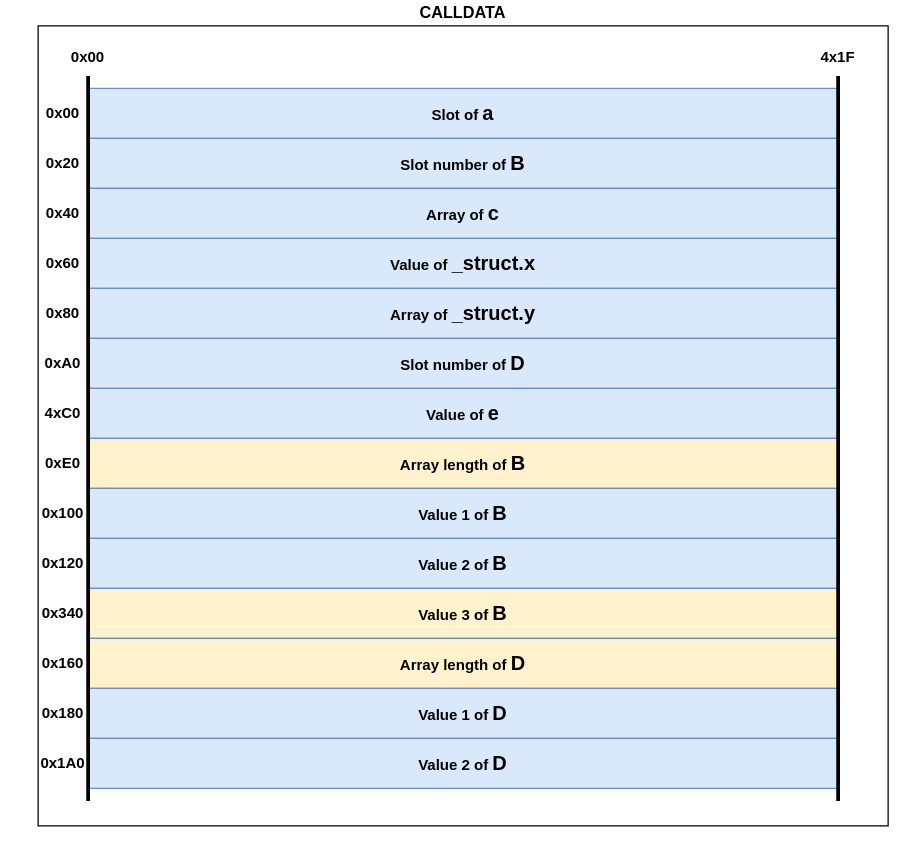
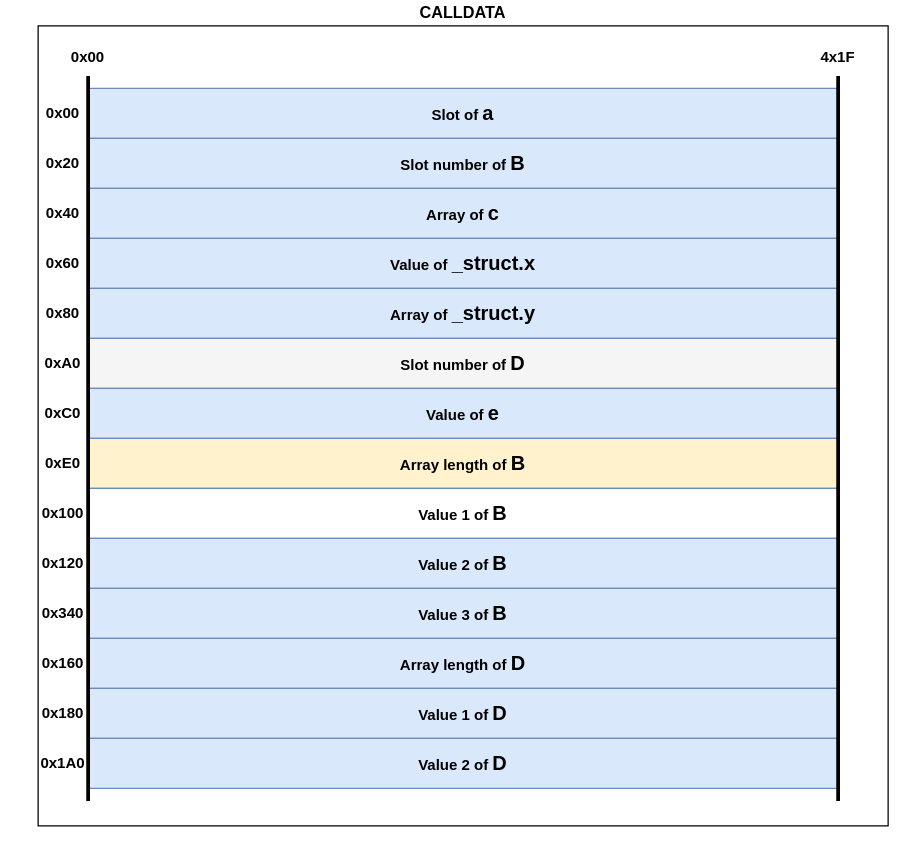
  <mxCell id="0" />
  <mxCell id="1" parent="0" />
  <mxCell id="2" value="&lt;b&gt;&lt;font style=&quot;font-size: 13px;&quot;&gt;CALLDATA&lt;/font&gt;&lt;/b&gt;" style="rounded=0;whiteSpace=wrap;html=1;labelPosition=center;verticalLabelPosition=top;align=center;verticalAlign=bottom;" vertex="1" parent="1"><mxGeometry x="30" y="20" width="680" height="640" as="geometry" /></mxCell>
  <mxCell id="3" value="&lt;b&gt;Slot of &lt;font style=&quot;font-size: 16px;&quot;&gt;a&lt;/font&gt;&lt;/b&gt;" style="rounded=0;whiteSpace=wrap;html=1;fillColor=#dae8fc;strokeColor=#6c8ebf;" vertex="1" parent="1"><mxGeometry x="70" y="70" width="600" height="40" as="geometry" /></mxCell>
  <mxCell id="4" value="&lt;b&gt;Slot number of &lt;font style=&quot;font-size: 16px;&quot;&gt;B&lt;/font&gt;&lt;/b&gt;" style="rounded=0;whiteSpace=wrap;html=1;fillColor=#dae8fc;strokeColor=#6c8ebf;" vertex="1" parent="1"><mxGeometry x="70" y="110" width="600" height="40" as="geometry" /></mxCell>
  <mxCell id="5" value="&lt;b&gt;Array of &lt;font style=&quot;font-size: 16px;&quot;&gt;c&lt;/font&gt;&lt;/b&gt;" style="rounded=0;whiteSpace=wrap;html=1;fillColor=#dae8fc;strokeColor=#6c8ebf;" vertex="1" parent="1"><mxGeometry x="70" y="150" width="600" height="40" as="geometry" /></mxCell>
  <mxCell id="6" value="&lt;b&gt;Value of &lt;font style=&quot;font-size: 16px;&quot;&gt;_struct.x&lt;/font&gt;&lt;/b&gt;" style="rounded=0;whiteSpace=wrap;html=1;fillColor=#dae8fc;strokeColor=#6c8ebf;" vertex="1" parent="1"><mxGeometry x="70" y="190" width="600" height="40" as="geometry" /></mxCell>
  <mxCell id="7" value="0x00" style="text;html=1;strokeColor=none;fillColor=none;align=center;verticalAlign=middle;whiteSpace=wrap;rounded=0;fontStyle=1" vertex="1" parent="1"><mxGeometry x="40" y="30" width="60" height="30" as="geometry" /></mxCell>
  <mxCell id="8" value="4x1F" style="text;html=1;strokeColor=none;fillColor=none;align=center;verticalAlign=middle;whiteSpace=wrap;rounded=0;fontStyle=1" vertex="1" parent="1"><mxGeometry x="640" y="30" width="60" height="30" as="geometry" /></mxCell>
  <mxCell id="9" value="0x00" style="text;html=1;strokeColor=none;fillColor=none;align=center;verticalAlign=middle;whiteSpace=wrap;rounded=0;fontStyle=1" vertex="1" parent="1"><mxGeometry x="20" y="75" width="60" height="30" as="geometry" /></mxCell>
  <mxCell id="10" value="0x20" style="text;html=1;strokeColor=none;fillColor=none;align=center;verticalAlign=middle;whiteSpace=wrap;rounded=0;fontStyle=1" vertex="1" parent="1"><mxGeometry x="20" y="115" width="60" height="30" as="geometry" /></mxCell>
  <mxCell id="11" value="0x40" style="text;html=1;strokeColor=none;fillColor=none;align=center;verticalAlign=middle;whiteSpace=wrap;rounded=0;fontStyle=1" vertex="1" parent="1"><mxGeometry x="20" y="155" width="60" height="30" as="geometry" /></mxCell>
  <mxCell id="12" value="0x60" style="text;html=1;strokeColor=none;fillColor=none;align=center;verticalAlign=middle;whiteSpace=wrap;rounded=0;fontStyle=1" vertex="1" parent="1"><mxGeometry x="20" y="195" width="60" height="30" as="geometry" /></mxCell>
  <mxCell id="13" value="&lt;b&gt;Array of &lt;font style=&quot;font-size: 16px;&quot;&gt;_struct.y&lt;/font&gt;&lt;/b&gt;" style="rounded=0;whiteSpace=wrap;html=1;fillColor=#dae8fc;strokeColor=#6c8ebf;" vertex="1" parent="1"><mxGeometry x="70" y="230" width="600" height="40" as="geometry" /></mxCell>
- <mxCell id="14" value="&lt;b style=&quot;border-color: var(--border-color);&quot;&gt;Slot number of &lt;span style=&quot;font-size: 16px;&quot;&gt;D&lt;/span&gt;&lt;/b&gt;" style="rounded=0;whiteSpace=wrap;html=1;fillColor=#dae8fc;strokeColor=#6c8ebf;" vertex="1" parent="1"><mxGeometry x="70" y="270" width="600" height="40" as="geometry" /></mxCell>
+ <mxCell id="14" value="&lt;b style=&quot;border-color: var(--border-color);&quot;&gt;Slot number of &lt;span style=&quot;font-size: 16px;&quot;&gt;D&lt;/span&gt;&lt;/b&gt;" style="rounded=0;whiteSpace=wrap;html=1;fillColor=#f5f5f5;strokeColor=#6c8ebf;" vertex="1" parent="1"><mxGeometry x="70" y="270" width="600" height="40" as="geometry" /></mxCell>
  <mxCell id="15" value="&lt;b&gt;Value of &lt;span style=&quot;font-size: 16px;&quot;&gt;e&lt;/span&gt;&lt;/b&gt;" style="rounded=0;whiteSpace=wrap;html=1;fillColor=#dae8fc;strokeColor=#6c8ebf;" vertex="1" parent="1"><mxGeometry x="70" y="310" width="600" height="40" as="geometry" /></mxCell>
  <mxCell id="16" value="&lt;b&gt;Array length of&amp;nbsp;&lt;font style=&quot;font-size: 16px;&quot;&gt;B&lt;/font&gt;&lt;/b&gt;" style="rounded=0;whiteSpace=wrap;html=1;fillColor=#fff2cc;strokeColor=#6c8ebf;" vertex="1" parent="1"><mxGeometry x="70" y="350" width="600" height="40" as="geometry" /></mxCell>
- <mxCell id="17" value="&lt;b&gt;Value 1 of&amp;nbsp;&lt;font style=&quot;font-size: 16px;&quot;&gt;B&lt;/font&gt;&lt;/b&gt;" style="rounded=0;whiteSpace=wrap;html=1;fillColor=#dae8fc;strokeColor=#6c8ebf;" vertex="1" parent="1"><mxGeometry x="70" y="390" width="600" height="40" as="geometry" /></mxCell>
+ <mxCell id="17" value="&lt;b&gt;Value 1 of&amp;nbsp;&lt;font style=&quot;font-size: 16px;&quot;&gt;B&lt;/font&gt;&lt;/b&gt;" style="rounded=0;whiteSpace=wrap;html=1;fillColor=#ffffff;strokeColor=#6c8ebf;" vertex="1" parent="1"><mxGeometry x="70" y="390" width="600" height="40" as="geometry" /></mxCell>
  <mxCell id="18" value="&lt;b&gt;Value 2 of&amp;nbsp;&lt;font style=&quot;font-size: 16px;&quot;&gt;B&lt;/font&gt;&lt;/b&gt;" style="rounded=0;whiteSpace=wrap;html=1;fillColor=#dae8fc;strokeColor=#6c8ebf;" vertex="1" parent="1"><mxGeometry x="70" y="430" width="600" height="40" as="geometry" /></mxCell>
- <mxCell id="19" value="&lt;b&gt;Value 3 of&amp;nbsp;&lt;font style=&quot;font-size: 16px;&quot;&gt;B&lt;/font&gt;&lt;/b&gt;" style="rounded=0;whiteSpace=wrap;html=1;fillColor=#fff2cc;strokeColor=#6c8ebf;" vertex="1" parent="1"><mxGeometry x="70" y="470" width="600" height="40" as="geometry" /></mxCell>
- <mxCell id="20" value="&lt;b&gt;Array length of &lt;span style=&quot;font-size: 16px;&quot;&gt;D&lt;/span&gt;&lt;/b&gt;" style="rounded=0;whiteSpace=wrap;html=1;fillColor=#fff2cc;strokeColor=#6c8ebf;" vertex="1" parent="1"><mxGeometry x="70" y="510" width="600" height="40" as="geometry" /></mxCell>
+ <mxCell id="19" value="&lt;b&gt;Value 3 of&amp;nbsp;&lt;font style=&quot;font-size: 16px;&quot;&gt;B&lt;/font&gt;&lt;/b&gt;" style="rounded=0;whiteSpace=wrap;html=1;fillColor=#dae8fc;strokeColor=#6c8ebf;" vertex="1" parent="1"><mxGeometry x="70" y="470" width="600" height="40" as="geometry" /></mxCell>
+ <mxCell id="20" value="&lt;b&gt;Array length of &lt;span style=&quot;font-size: 16px;&quot;&gt;D&lt;/span&gt;&lt;/b&gt;" style="rounded=0;whiteSpace=wrap;html=1;fillColor=#dae8fc;strokeColor=#6c8ebf;" vertex="1" parent="1"><mxGeometry x="70" y="510" width="600" height="40" as="geometry" /></mxCell>
  <mxCell id="21" value="&lt;b style=&quot;border-color: var(--border-color);&quot;&gt;Value 1 of &lt;span style=&quot;font-size: 16px;&quot;&gt;D&lt;/span&gt;&lt;/b&gt;" style="rounded=0;whiteSpace=wrap;html=1;fillColor=#dae8fc;strokeColor=#6c8ebf;" vertex="1" parent="1"><mxGeometry x="70" y="550" width="600" height="40" as="geometry" /></mxCell>
  <mxCell id="22" value="&lt;b style=&quot;border-color: var(--border-color);&quot;&gt;Value 2 of &lt;span style=&quot;font-size: 16px;&quot;&gt;D&lt;/span&gt;&lt;/b&gt;" style="rounded=0;whiteSpace=wrap;html=1;fillColor=#dae8fc;strokeColor=#6c8ebf;" vertex="1" parent="1"><mxGeometry x="70" y="590" width="600" height="40" as="geometry" /></mxCell>
  <mxCell id="23" value="" style="endArrow=none;html=1;rounded=0;strokeWidth=3;" edge="1" parent="1"><mxGeometry width="50" height="50" relative="1" as="geometry"><mxPoint x="670" y="640" as="sourcePoint" /><mxPoint x="670" y="60" as="targetPoint" /></mxGeometry></mxCell>
  <mxCell id="24" value="" style="endArrow=none;html=1;rounded=0;strokeWidth=3;" edge="1" parent="1"><mxGeometry width="50" height="50" relative="1" as="geometry"><mxPoint x="70" y="640" as="sourcePoint" /><mxPoint x="70" y="60" as="targetPoint" /></mxGeometry></mxCell>
  <mxCell id="25" value="0x80" style="text;html=1;strokeColor=none;fillColor=none;align=center;verticalAlign=middle;whiteSpace=wrap;rounded=0;fontStyle=1" vertex="1" parent="1"><mxGeometry x="20" y="235" width="60" height="30" as="geometry" /></mxCell>
  <mxCell id="26" value="0xA0" style="text;html=1;strokeColor=none;fillColor=none;align=center;verticalAlign=middle;whiteSpace=wrap;rounded=0;fontStyle=1" vertex="1" parent="1"><mxGeometry x="20" y="275" width="60" height="30" as="geometry" /></mxCell>
- <mxCell id="27" value="4xC0" style="text;html=1;strokeColor=none;fillColor=none;align=center;verticalAlign=middle;whiteSpace=wrap;rounded=0;fontStyle=1" vertex="1" parent="1"><mxGeometry x="20" y="315" width="60" height="30" as="geometry" /></mxCell>
+ <mxCell id="27" value="0xC0" style="text;html=1;strokeColor=none;fillColor=none;align=center;verticalAlign=middle;whiteSpace=wrap;rounded=0;fontStyle=1" vertex="1" parent="1"><mxGeometry x="20" y="315" width="60" height="30" as="geometry" /></mxCell>
  <mxCell id="28" value="0xE0" style="text;html=1;strokeColor=none;fillColor=none;align=center;verticalAlign=middle;whiteSpace=wrap;rounded=0;fontStyle=1" vertex="1" parent="1"><mxGeometry x="20" y="355" width="60" height="30" as="geometry" /></mxCell>
  <mxCell id="29" value="0x100" style="text;html=1;strokeColor=none;fillColor=none;align=center;verticalAlign=middle;whiteSpace=wrap;rounded=0;fontStyle=1" vertex="1" parent="1"><mxGeometry x="20" y="395" width="60" height="30" as="geometry" /></mxCell>
  <mxCell id="30" value="0x120" style="text;html=1;strokeColor=none;fillColor=none;align=center;verticalAlign=middle;whiteSpace=wrap;rounded=0;fontStyle=1" vertex="1" parent="1"><mxGeometry x="20" y="435" width="60" height="30" as="geometry" /></mxCell>
  <mxCell id="31" value="0x340" style="text;html=1;strokeColor=none;fillColor=none;align=center;verticalAlign=middle;whiteSpace=wrap;rounded=0;fontStyle=1" vertex="1" parent="1"><mxGeometry x="20" y="475" width="60" height="30" as="geometry" /></mxCell>
  <mxCell id="32" value="0x160" style="text;html=1;strokeColor=none;fillColor=none;align=center;verticalAlign=middle;whiteSpace=wrap;rounded=0;fontStyle=1" vertex="1" parent="1"><mxGeometry x="20" y="515" width="60" height="30" as="geometry" /></mxCell>
  <mxCell id="33" value="0x180" style="text;html=1;strokeColor=none;fillColor=none;align=center;verticalAlign=middle;whiteSpace=wrap;rounded=0;fontStyle=1" vertex="1" parent="1"><mxGeometry x="20" y="555" width="60" height="30" as="geometry" /></mxCell>
  <mxCell id="34" value="0x1A0" style="text;html=1;strokeColor=none;fillColor=none;align=center;verticalAlign=middle;whiteSpace=wrap;rounded=0;fontStyle=1" vertex="1" parent="1"><mxGeometry x="20" y="595" width="60" height="30" as="geometry" /></mxCell>
